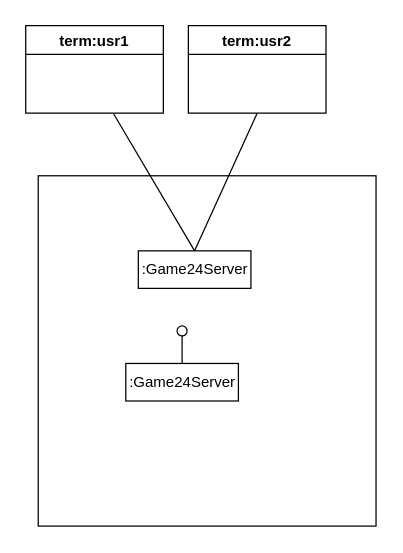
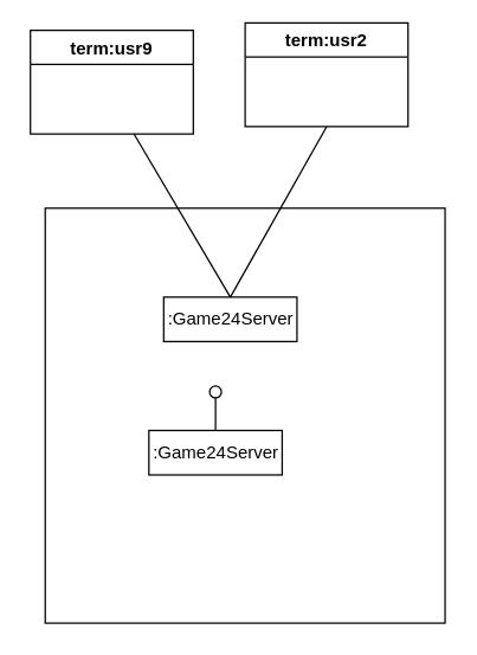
  <mxCell id="0" />
  <mxCell id="1" parent="0" />
  <mxCell id="2" value="" style="rounded=0;whiteSpace=wrap;html=1;" parent="1" vertex="1"><mxGeometry x="30" y="140" width="270" height="280" as="geometry" /></mxCell>
- <mxCell id="3" value="term:usr1" style="swimlane;" parent="1" vertex="1"><mxGeometry x="20" y="20" width="110" height="70" as="geometry" /></mxCell>
- <mxCell id="4" value="term:usr2" style="swimlane;" parent="1" vertex="1"><mxGeometry x="150" y="20" width="110" height="70" as="geometry" /></mxCell>
+ <mxCell id="3" value="term:usr9" style="swimlane;" parent="1" vertex="1"><mxGeometry x="20" y="20" width="110" height="70" as="geometry" /></mxCell>
+ <mxCell id="4" value="term:usr2" style="swimlane;" parent="1" vertex="1"><mxGeometry x="165" y="15" width="110" height="70" as="geometry" /></mxCell>
  <mxCell id="5" value=":Game24Server" style="html=1;rounded=0;" vertex="1" parent="1"><mxGeometry x="100" y="290" width="90" height="30" as="geometry" /></mxCell>
  <mxCell id="6" value="" style="endArrow=none;html=1;rounded=0;align=center;verticalAlign=top;endFill=0;labelBackgroundColor=none;endSize=2;exitX=0.5;exitY=0;exitDx=0;exitDy=0;" edge="1" source="5" target="7" parent="1"><mxGeometry relative="1" as="geometry" /></mxCell>
  <mxCell id="7" value="" style="ellipse;html=1;fontSize=11;align=center;fillColor=none;points=[];aspect=fixed;resizable=0;verticalAlign=bottom;labelPosition=center;verticalLabelPosition=top;flipH=1;" vertex="1" parent="1"><mxGeometry x="141" y="260" width="8" height="8" as="geometry" /></mxCell>
  <mxCell id="8" value=":Game24Server" style="html=1;rounded=0;" vertex="1" parent="1"><mxGeometry x="110" y="200" width="90" height="30" as="geometry" /></mxCell>
  <mxCell id="9" value="" style="endArrow=none;html=1;rounded=0;align=center;verticalAlign=top;endFill=0;labelBackgroundColor=none;endSize=2;exitX=0.5;exitY=0;exitDx=0;exitDy=0;" edge="1" parent="1" source="8"><mxGeometry relative="1" as="geometry"><mxPoint x="90" y="90" as="targetPoint" /></mxGeometry></mxCell>
  <mxCell id="10" value="" style="endArrow=none;html=1;rounded=0;align=center;verticalAlign=top;endFill=0;labelBackgroundColor=none;endSize=2;exitX=0.5;exitY=0;exitDx=0;exitDy=0;entryX=0.5;entryY=1;entryDx=0;entryDy=0;" edge="1" parent="1" source="8" target="4"><mxGeometry relative="1" as="geometry"><mxPoint x="165" y="210" as="sourcePoint" /><mxPoint x="100" y="100" as="targetPoint" /></mxGeometry></mxCell>
